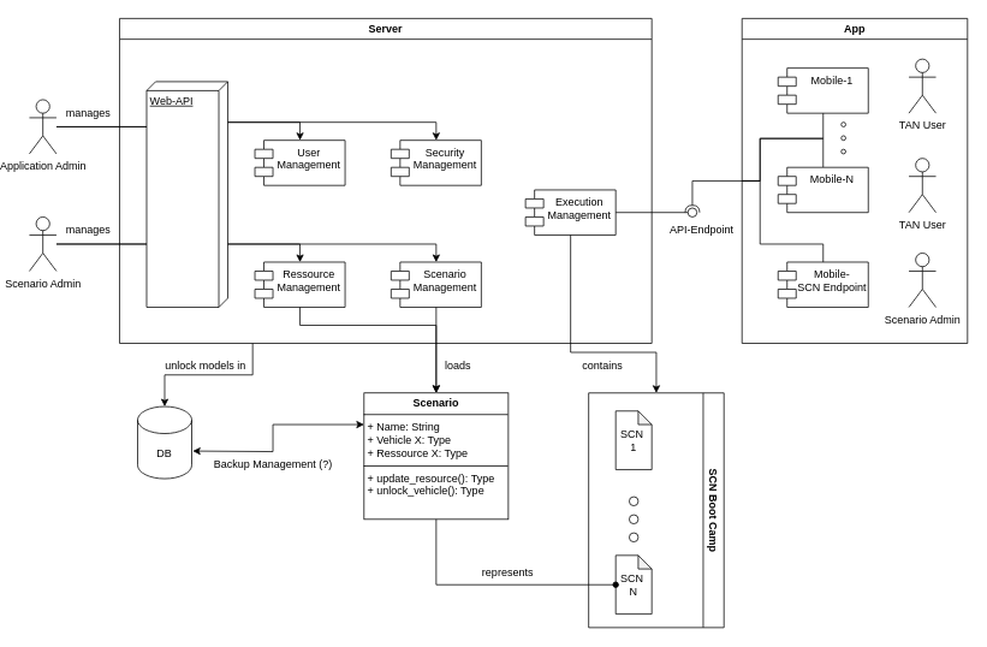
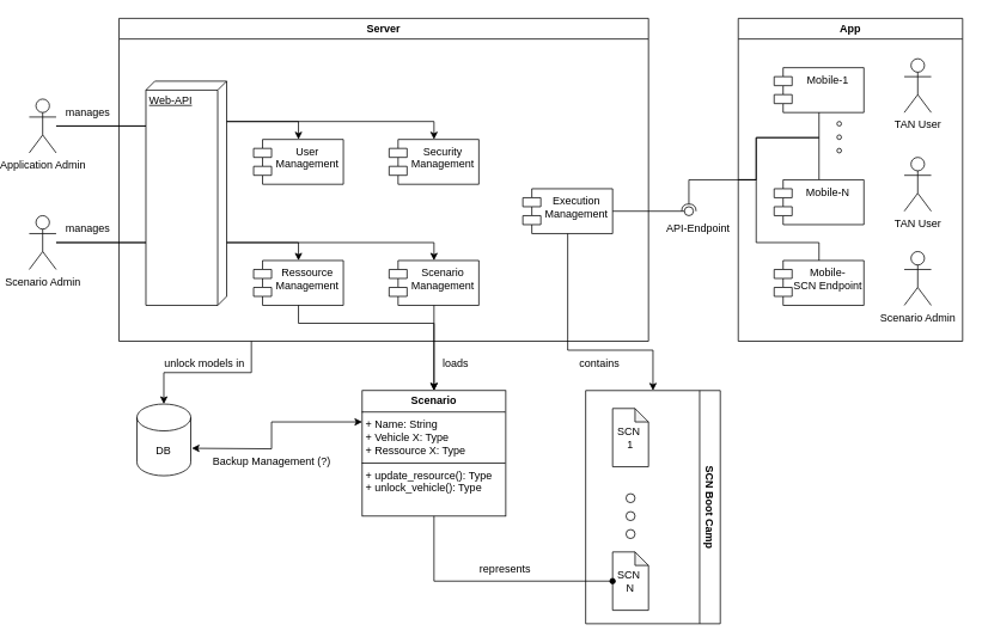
  <mxCell id="0" />
  <mxCell id="1" parent="0" />
  <mxCell id="2" value="Scenario Admin" style="shape=umlActor;verticalLabelPosition=bottom;verticalAlign=top;html=1;outlineConnect=0;" vertex="1" parent="1"><mxGeometry x="20" y="240" width="30" height="60" as="geometry" /></mxCell>
  <mxCell id="3" style="edgeStyle=orthogonalEdgeStyle;rounded=0;orthogonalLoop=1;jettySize=auto;html=1;entryX=0.5;entryY=0;entryDx=0;entryDy=0;" edge="1" parent="1" source="5" target="18"><mxGeometry relative="1" as="geometry" /></mxCell>
  <mxCell id="4" style="edgeStyle=orthogonalEdgeStyle;rounded=0;orthogonalLoop=1;jettySize=auto;html=1;entryX=0.5;entryY=0;entryDx=0;entryDy=0;" edge="1" parent="1" source="5" target="19"><mxGeometry relative="1" as="geometry" /></mxCell>
  <mxCell id="5" value="Application Admin" style="shape=umlActor;verticalLabelPosition=bottom;verticalAlign=top;html=1;outlineConnect=0;" vertex="1" parent="1"><mxGeometry x="20" y="110" width="30" height="60" as="geometry" /></mxCell>
  <mxCell id="6" style="edgeStyle=orthogonalEdgeStyle;rounded=0;orthogonalLoop=1;jettySize=auto;html=1;entryX=0.5;entryY=0;entryDx=0;entryDy=0;" edge="1" parent="1" source="2" target="16"><mxGeometry relative="1" as="geometry" /></mxCell>
  <mxCell id="7" style="edgeStyle=orthogonalEdgeStyle;rounded=0;orthogonalLoop=1;jettySize=auto;html=1;entryX=0.5;entryY=0;entryDx=0;entryDy=0;" edge="1" parent="1" source="2" target="17"><mxGeometry relative="1" as="geometry" /></mxCell>
  <mxCell id="8" value="SCN Boot Camp" style="swimlane;horizontal=0;whiteSpace=wrap;html=1;rotation=-180;" vertex="1" parent="1"><mxGeometry x="640" y="435" width="150" height="260" as="geometry" /></mxCell>
  <mxCell id="9" value="SCN&amp;nbsp;&lt;div&gt;N&lt;/div&gt;" style="shape=note;whiteSpace=wrap;html=1;backgroundOutline=1;darkOpacity=0.05;size=15;rotation=0;" vertex="1" parent="8"><mxGeometry x="30" y="180" width="40" height="65" as="geometry" /></mxCell>
  <mxCell id="10" value="SCN&amp;nbsp;&lt;div&gt;1&lt;/div&gt;" style="shape=note;whiteSpace=wrap;html=1;backgroundOutline=1;darkOpacity=0.05;size=15;rotation=0;" vertex="1" parent="8"><mxGeometry x="30" y="20" width="40" height="65" as="geometry" /></mxCell>
  <mxCell id="11" value="" style="ellipse;whiteSpace=wrap;html=1;aspect=fixed;rotation=-180;" vertex="1" parent="8"><mxGeometry x="45" y="155" width="10" height="10" as="geometry" /></mxCell>
  <mxCell id="12" value="" style="ellipse;whiteSpace=wrap;html=1;aspect=fixed;rotation=-180;" vertex="1" parent="8"><mxGeometry x="45" y="135" width="10" height="10" as="geometry" /></mxCell>
  <mxCell id="13" value="" style="ellipse;whiteSpace=wrap;html=1;aspect=fixed;rotation=-180;" vertex="1" parent="8"><mxGeometry x="45" y="115" width="10" height="10" as="geometry" /></mxCell>
  <mxCell id="14" style="edgeStyle=orthogonalEdgeStyle;rounded=0;orthogonalLoop=1;jettySize=auto;html=1;exitX=0.25;exitY=1;exitDx=0;exitDy=0;" edge="1" parent="1" source="15" target="44"><mxGeometry relative="1" as="geometry" /></mxCell>
  <mxCell id="15" value="Server" style="swimlane;whiteSpace=wrap;html=1;" vertex="1" parent="1"><mxGeometry x="120" y="20" width="590" height="360" as="geometry" /></mxCell>
  <mxCell id="16" value="Ressource Management" style="shape=module;align=left;spacingLeft=20;align=center;verticalAlign=top;whiteSpace=wrap;html=1;" vertex="1" parent="15"><mxGeometry x="150" y="270" width="100" height="50" as="geometry" /></mxCell>
  <mxCell id="17" value="Scenario Management" style="shape=module;align=left;spacingLeft=20;align=center;verticalAlign=top;whiteSpace=wrap;html=1;" vertex="1" parent="15"><mxGeometry x="301" y="270" width="100" height="50" as="geometry" /></mxCell>
  <mxCell id="18" value="User Management" style="shape=module;align=left;spacingLeft=20;align=center;verticalAlign=top;whiteSpace=wrap;html=1;" vertex="1" parent="15"><mxGeometry x="150" y="135" width="100" height="50" as="geometry" /></mxCell>
  <mxCell id="19" value="Security Management" style="shape=module;align=left;spacingLeft=20;align=center;verticalAlign=top;whiteSpace=wrap;html=1;" vertex="1" parent="15"><mxGeometry x="301" y="135" width="100" height="50" as="geometry" /></mxCell>
  <mxCell id="20" value="Execution Management" style="shape=module;align=left;spacingLeft=20;align=center;verticalAlign=top;whiteSpace=wrap;html=1;" vertex="1" parent="15"><mxGeometry x="450" y="190" width="100" height="50" as="geometry" /></mxCell>
  <mxCell id="21" value="Web-API" style="verticalAlign=top;align=left;spacingTop=8;spacingLeft=2;spacingRight=12;shape=cube;size=10;direction=south;fontStyle=4;html=1;whiteSpace=wrap;" vertex="1" parent="15"><mxGeometry x="30" y="70" width="90" height="250" as="geometry" /></mxCell>
  <mxCell id="22" value="manages" style="text;html=1;align=center;verticalAlign=middle;resizable=0;points=[];autosize=1;strokeColor=none;fillColor=none;" vertex="1" parent="1"><mxGeometry x="50" y="110" width="70" height="30" as="geometry" /></mxCell>
  <mxCell id="23" value="manages" style="text;html=1;align=center;verticalAlign=middle;resizable=0;points=[];autosize=1;strokeColor=none;fillColor=none;" vertex="1" parent="1"><mxGeometry x="50" y="240" width="70" height="30" as="geometry" /></mxCell>
  <mxCell id="24" style="edgeStyle=orthogonalEdgeStyle;rounded=0;orthogonalLoop=1;jettySize=auto;html=1;exitX=0.5;exitY=1;exitDx=0;exitDy=0;" edge="1" parent="1" source="20" target="8"><mxGeometry relative="1" as="geometry"><Array as="points"><mxPoint x="620" y="390" /><mxPoint x="715" y="390" /></Array></mxGeometry></mxCell>
  <mxCell id="25" value="contains" style="text;html=1;align=center;verticalAlign=middle;resizable=0;points=[];autosize=1;strokeColor=none;fillColor=none;" vertex="1" parent="1"><mxGeometry x="620" y="390" width="70" height="30" as="geometry" /></mxCell>
  <mxCell id="26" value="&lt;p style=&quot;margin:0px;margin-top:4px;text-align:center;&quot;&gt;&lt;b&gt;Scenario&lt;/b&gt;&lt;/p&gt;&lt;hr size=&quot;1&quot; style=&quot;border-style:solid;&quot;&gt;&lt;p style=&quot;margin:0px;margin-left:4px;&quot;&gt;+ Name: String&lt;/p&gt;&lt;p style=&quot;margin:0px;margin-left:4px;&quot;&gt;+ Vehicle X: Type&lt;/p&gt;&lt;p style=&quot;margin:0px;margin-left:4px;&quot;&gt;+ Ressource X: Type&lt;/p&gt;&lt;hr size=&quot;1&quot; style=&quot;border-style:solid;&quot;&gt;&lt;p style=&quot;margin:0px;margin-left:4px;&quot;&gt;+ update_resource(): Type&lt;/p&gt;&lt;p style=&quot;margin:0px;margin-left:4px;&quot;&gt;+ unlock_vehicle(): Type&lt;/p&gt;" style="verticalAlign=top;align=left;overflow=fill;html=1;whiteSpace=wrap;" vertex="1" parent="1"><mxGeometry x="391" y="435" width="160" height="140" as="geometry" /></mxCell>
  <mxCell id="27" value="App" style="swimlane;whiteSpace=wrap;html=1;" vertex="1" parent="1"><mxGeometry x="810" y="20" width="250" height="360" as="geometry" /></mxCell>
  <mxCell id="28" style="edgeStyle=orthogonalEdgeStyle;rounded=0;orthogonalLoop=1;jettySize=auto;html=1;entryX=0;entryY=0.5;entryDx=0;entryDy=0;endArrow=none;endFill=0;" edge="1" parent="27" source="29" target="27"><mxGeometry relative="1" as="geometry"><Array as="points"><mxPoint x="90" y="133" /><mxPoint x="20" y="133" /><mxPoint x="20" y="180" /></Array></mxGeometry></mxCell>
- <mxCell id="29" value="Mobile-N" style="shape=module;align=left;spacingLeft=20;align=center;verticalAlign=top;whiteSpace=wrap;html=1;" vertex="1" parent="27"><mxGeometry x="40" y="165" width="100" height="50" as="geometry" /></mxCell>
+ <mxCell id="29" value="Mobile-N" style="shape=module;align=left;spacingLeft=20;align=center;verticalAlign=top;whiteSpace=wrap;html=1;" vertex="1" parent="27"><mxGeometry x="40" y="180" width="100" height="50" as="geometry" /></mxCell>
  <mxCell id="30" value="Mobile-1" style="shape=module;align=left;spacingLeft=20;align=center;verticalAlign=top;whiteSpace=wrap;html=1;" vertex="1" parent="27"><mxGeometry x="40" y="55" width="100" height="50" as="geometry" /></mxCell>
  <mxCell id="31" value="" style="endArrow=none;html=1;rounded=0;entryX=0;entryY=0.5;entryDx=0;entryDy=0;exitX=0.5;exitY=1;exitDx=0;exitDy=0;" edge="1" parent="27" source="30" target="27"><mxGeometry width="50" height="50" relative="1" as="geometry"><mxPoint x="375" y="355" as="sourcePoint" /><mxPoint x="425" y="305" as="targetPoint" /><Array as="points"><mxPoint x="90" y="133" /><mxPoint x="20" y="133" /><mxPoint x="20" y="180" /></Array></mxGeometry></mxCell>
  <mxCell id="32" value="" style="ellipse;whiteSpace=wrap;html=1;aspect=fixed;" vertex="1" parent="27"><mxGeometry x="110" y="115" width="5" height="5" as="geometry" /></mxCell>
  <mxCell id="33" value="" style="ellipse;whiteSpace=wrap;html=1;aspect=fixed;" vertex="1" parent="27"><mxGeometry x="110" y="130" width="5" height="5" as="geometry" /></mxCell>
  <mxCell id="34" value="" style="ellipse;whiteSpace=wrap;html=1;aspect=fixed;" vertex="1" parent="27"><mxGeometry x="110" y="145" width="5" height="5" as="geometry" /></mxCell>
  <mxCell id="35" value="TAN User" style="shape=umlActor;verticalLabelPosition=bottom;verticalAlign=top;html=1;" vertex="1" parent="27"><mxGeometry x="185" y="45" width="30" height="60" as="geometry" /></mxCell>
  <mxCell id="36" value="TAN User" style="shape=umlActor;verticalLabelPosition=bottom;verticalAlign=top;html=1;" vertex="1" parent="27"><mxGeometry x="185" y="155" width="30" height="60" as="geometry" /></mxCell>
  <mxCell id="37" style="edgeStyle=orthogonalEdgeStyle;rounded=0;orthogonalLoop=1;jettySize=auto;html=1;entryX=0;entryY=0.5;entryDx=0;entryDy=0;endArrow=none;endFill=0;" edge="1" parent="27" source="38" target="27"><mxGeometry relative="1" as="geometry"><Array as="points"><mxPoint x="90" y="250" /><mxPoint x="20" y="250" /><mxPoint x="20" y="180" /></Array></mxGeometry></mxCell>
  <mxCell id="38" value="Mobile-&lt;div&gt;SCN Endpoint&lt;/div&gt;" style="shape=module;align=left;spacingLeft=20;align=center;verticalAlign=top;whiteSpace=wrap;html=1;" vertex="1" parent="27"><mxGeometry x="40" y="270" width="100" height="50" as="geometry" /></mxCell>
  <mxCell id="39" value="Scenario Admin" style="shape=umlActor;verticalLabelPosition=bottom;verticalAlign=top;html=1;outlineConnect=0;" vertex="1" parent="27"><mxGeometry x="185" y="260" width="30" height="60" as="geometry" /></mxCell>
  <mxCell id="40" value="" style="ellipse;whiteSpace=wrap;html=1;align=center;aspect=fixed;fillColor=none;strokeColor=none;resizable=0;perimeter=centerPerimeter;rotatable=0;allowArrows=0;points=[];outlineConnect=1;" vertex="1" parent="1"><mxGeometry x="750" y="310" width="10" height="10" as="geometry" /></mxCell>
  <mxCell id="41" style="edgeStyle=orthogonalEdgeStyle;rounded=0;orthogonalLoop=1;jettySize=auto;html=1;entryX=0.5;entryY=0;entryDx=0;entryDy=0;exitX=0.5;exitY=1;exitDx=0;exitDy=0;" edge="1" parent="1" source="16" target="26"><mxGeometry relative="1" as="geometry"><Array as="points"><mxPoint x="320" y="360" /><mxPoint x="471" y="360" /></Array></mxGeometry></mxCell>
  <mxCell id="42" style="edgeStyle=orthogonalEdgeStyle;rounded=0;orthogonalLoop=1;jettySize=auto;html=1;entryX=0.5;entryY=0;entryDx=0;entryDy=0;" edge="1" parent="1" source="17" target="26"><mxGeometry relative="1" as="geometry"><mxPoint x="490" y="540" as="targetPoint" /></mxGeometry></mxCell>
  <mxCell id="43" value="loads" style="text;html=1;align=center;verticalAlign=middle;resizable=0;points=[];autosize=1;strokeColor=none;fillColor=none;" vertex="1" parent="1"><mxGeometry x="470" y="390" width="50" height="30" as="geometry" /></mxCell>
  <mxCell id="44" value="DB" style="shape=cylinder3;whiteSpace=wrap;html=1;boundedLbl=1;backgroundOutline=1;size=15;" vertex="1" parent="1"><mxGeometry x="140" y="450" width="60" height="80" as="geometry" /></mxCell>
  <mxCell id="45" value="unlock models in" style="text;html=1;align=center;verticalAlign=middle;resizable=0;points=[];autosize=1;strokeColor=none;fillColor=none;" vertex="1" parent="1"><mxGeometry x="160" y="390" width="110" height="30" as="geometry" /></mxCell>
  <mxCell id="46" value="API-Endpoint" style="text;html=1;align=center;verticalAlign=middle;resizable=0;points=[];autosize=1;strokeColor=none;fillColor=none;" vertex="1" parent="1"><mxGeometry x="720" y="240" width="90" height="30" as="geometry" /></mxCell>
  <mxCell id="47" style="edgeStyle=orthogonalEdgeStyle;rounded=0;orthogonalLoop=1;jettySize=auto;html=1;entryX=0.5;entryY=1;entryDx=0;entryDy=0;endArrow=none;endFill=0;exitX=0;exitY=0.5;exitDx=0;exitDy=0;exitPerimeter=0;startArrow=oval;startFill=1;" edge="1" parent="1" source="9" target="26"><mxGeometry relative="1" as="geometry" /></mxCell>
  <mxCell id="48" value="represents" style="text;html=1;align=center;verticalAlign=middle;resizable=0;points=[];autosize=1;strokeColor=none;fillColor=none;" vertex="1" parent="1"><mxGeometry x="510" y="620" width="80" height="30" as="geometry" /></mxCell>
  <mxCell id="49" value="" style="endArrow=classic;startArrow=classic;html=1;rounded=0;exitX=1.018;exitY=0.617;exitDx=0;exitDy=0;exitPerimeter=0;entryX=0;entryY=0.25;entryDx=0;entryDy=0;" edge="1" parent="1" source="44" target="26"><mxGeometry width="50" height="50" relative="1" as="geometry"><mxPoint x="240" y="530" as="sourcePoint" /><mxPoint x="390" y="520" as="targetPoint" /><Array as="points"><mxPoint x="290" y="500" /><mxPoint x="290" y="470" /></Array></mxGeometry></mxCell>
  <mxCell id="50" value="Backup Management (?)" style="text;html=1;align=center;verticalAlign=middle;resizable=0;points=[];autosize=1;strokeColor=none;fillColor=none;" vertex="1" parent="1"><mxGeometry x="215" y="500" width="150" height="30" as="geometry" /></mxCell>
  <mxCell id="51" value="" style="rounded=0;orthogonalLoop=1;jettySize=auto;html=1;endArrow=halfCircle;endFill=0;endSize=6;strokeWidth=1;sketch=0;exitX=0;exitY=0.5;exitDx=0;exitDy=0;" edge="1" target="53" parent="1" source="27"><mxGeometry relative="1" as="geometry"><mxPoint x="775" y="235" as="sourcePoint" /><Array as="points"><mxPoint x="755" y="200" /></Array></mxGeometry></mxCell>
  <mxCell id="52" value="" style="rounded=0;orthogonalLoop=1;jettySize=auto;html=1;endArrow=oval;endFill=0;sketch=0;sourcePerimeterSpacing=0;targetPerimeterSpacing=0;endSize=10;exitX=1;exitY=0.5;exitDx=0;exitDy=0;" edge="1" target="53" parent="1" source="20"><mxGeometry relative="1" as="geometry"><mxPoint x="735" y="235" as="sourcePoint" /></mxGeometry></mxCell>
  <mxCell id="53" value="" style="ellipse;whiteSpace=wrap;html=1;align=center;aspect=fixed;fillColor=none;strokeColor=none;resizable=0;perimeter=centerPerimeter;rotatable=0;allowArrows=0;points=[];outlineConnect=1;" vertex="1" parent="1"><mxGeometry x="750" y="230" width="10" height="10" as="geometry" /></mxCell>
